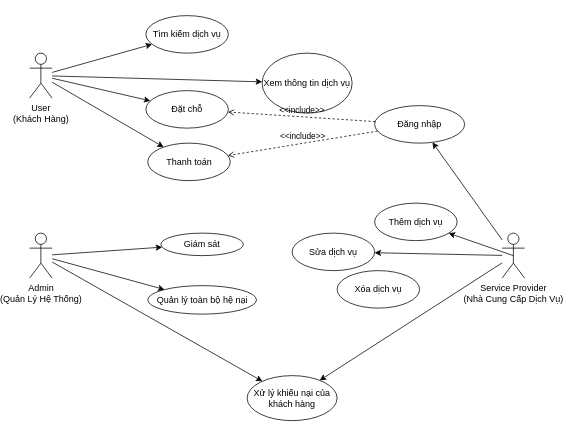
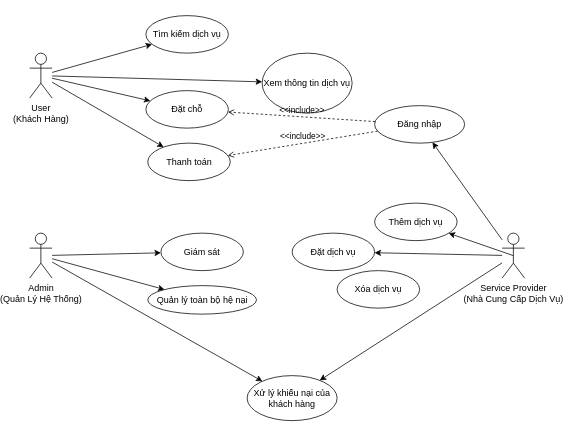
  <mxCell id="0" />
  <mxCell id="1" parent="0" />
  <mxCell id="2" value="Admin&lt;br&gt;(Quản Lý Hệ Thống)" style="shape=umlActor;verticalLabelPosition=bottom;verticalAlign=top;html=1;outlineConnect=0;" parent="1" vertex="1"><mxGeometry x="20" y="310" width="30" height="60" as="geometry" /></mxCell>
  <mxCell id="3" value="User&lt;br&gt;(Khách Hàng)" style="shape=umlActor;verticalLabelPosition=bottom;verticalAlign=top;html=1;outlineConnect=0;" parent="1" vertex="1"><mxGeometry x="20" y="70" width="30" height="60" as="geometry" /></mxCell>
  <mxCell id="4" value="Service Provider&lt;br&gt;(Nhà Cung Cấp Dịch Vụ)" style="shape=umlActor;verticalLabelPosition=bottom;verticalAlign=top;html=1;outlineConnect=0;" parent="1" vertex="1"><mxGeometry x="650" y="310" width="30" height="60" as="geometry" /></mxCell>
  <mxCell id="5" value="Tìm kiếm dịch vụ" style="ellipse;whiteSpace=wrap;html=1;" parent="1" vertex="1"><mxGeometry x="175" y="20" width="110" height="50" as="geometry" /></mxCell>
  <mxCell id="6" value="" style="endArrow=classic;html=1;rounded=0;" parent="1" source="3" target="5" edge="1"><mxGeometry width="50" height="50" relative="1" as="geometry"><mxPoint x="320" y="340" as="sourcePoint" /><mxPoint x="370" y="290" as="targetPoint" /></mxGeometry></mxCell>
  <mxCell id="7" value="" style="endArrow=classic;html=1;rounded=0;" parent="1" source="3" target="8" edge="1"><mxGeometry width="50" height="50" relative="1" as="geometry"><mxPoint x="70" y="187" as="sourcePoint" /><mxPoint x="390" y="380" as="targetPoint" /></mxGeometry></mxCell>
  <mxCell id="8" value="Xem thông tin dịch vụ" style="ellipse;whiteSpace=wrap;html=1;" parent="1" vertex="1"><mxGeometry x="330" y="70" width="120" height="80" as="geometry" /></mxCell>
  <mxCell id="9" value="" style="endArrow=classic;html=1;rounded=0;" parent="1" source="3" target="10" edge="1"><mxGeometry width="50" height="50" relative="1" as="geometry"><mxPoint x="70" y="287" as="sourcePoint" /><mxPoint x="390" y="480" as="targetPoint" /></mxGeometry></mxCell>
  <mxCell id="10" value="Đặt chỗ" style="ellipse;whiteSpace=wrap;html=1;" parent="1" vertex="1"><mxGeometry x="175" y="120" width="110" height="50" as="geometry" /></mxCell>
  <mxCell id="11" value="Thanh toán" style="ellipse;whiteSpace=wrap;html=1;" parent="1" vertex="1"><mxGeometry x="177.5" y="190" width="110" height="50" as="geometry" /></mxCell>
  <mxCell id="12" value="" style="endArrow=classic;html=1;rounded=0;" parent="1" source="3" target="11" edge="1"><mxGeometry width="50" height="50" relative="1" as="geometry"><mxPoint x="60" y="190.13" as="sourcePoint" /><mxPoint x="400" y="559.13" as="targetPoint" /></mxGeometry></mxCell>
  <mxCell id="13" value="Đăng nhập" style="ellipse;whiteSpace=wrap;html=1;" parent="1" vertex="1"><mxGeometry x="480" y="140" width="120" height="50" as="geometry" /></mxCell>
  <mxCell id="14" value="&amp;lt;&amp;lt;include&amp;gt;&amp;gt;" style="html=1;verticalAlign=bottom;labelBackgroundColor=none;endArrow=open;endFill=0;dashed=1;rounded=0;" parent="1" source="13" target="10" edge="1"><mxGeometry width="160" relative="1" as="geometry"><mxPoint x="260" y="320" as="sourcePoint" /><mxPoint x="420" y="320" as="targetPoint" /></mxGeometry></mxCell>
  <mxCell id="15" value="&amp;lt;&amp;lt;include&amp;gt;&amp;gt;" style="html=1;verticalAlign=bottom;labelBackgroundColor=none;endArrow=open;endFill=0;dashed=1;rounded=0;" parent="1" source="13" target="11" edge="1"><mxGeometry width="160" relative="1" as="geometry"><mxPoint x="466.64" y="322.19" as="sourcePoint" /><mxPoint x="294.64" y="310.19" as="targetPoint" /></mxGeometry></mxCell>
- <mxCell id="16" value="Giám sát" style="ellipse;whiteSpace=wrap;html=1;" parent="1" vertex="1"><mxGeometry x="195" y="310" width="110" height="30" as="geometry" /></mxCell>
+ <mxCell id="16" value="Giám sát" style="ellipse;whiteSpace=wrap;html=1;" parent="1" vertex="1"><mxGeometry x="195" y="310" width="110" height="50" as="geometry" /></mxCell>
  <mxCell id="17" value="" style="endArrow=classic;html=1;rounded=0;" parent="1" source="2" target="16" edge="1"><mxGeometry width="50" height="50" relative="1" as="geometry"><mxPoint x="70" y="386" as="sourcePoint" /><mxPoint x="390" y="580" as="targetPoint" /></mxGeometry></mxCell>
  <mxCell id="18" value="Quản lý toàn bộ hệ nại" style="ellipse;whiteSpace=wrap;html=1;" parent="1" vertex="1"><mxGeometry x="177.5" y="380" width="145" height="38" as="geometry" /></mxCell>
  <mxCell id="19" value="" style="endArrow=classic;html=1;rounded=0;" parent="1" source="2" target="18" edge="1"><mxGeometry width="50" height="50" relative="1" as="geometry"><mxPoint x="10" y="530" as="sourcePoint" /><mxPoint x="370" y="692" as="targetPoint" /></mxGeometry></mxCell>
  <mxCell id="20" value="Xử lý khiếu nại của khách hàng" style="ellipse;whiteSpace=wrap;html=1;" parent="1" vertex="1"><mxGeometry x="310" y="500" width="120" height="60" as="geometry" /></mxCell>
  <mxCell id="21" value="" style="endArrow=classic;html=1;rounded=0;" parent="1" source="2" target="20" edge="1"><mxGeometry width="50" height="50" relative="1" as="geometry"><mxPoint x="80" y="586" as="sourcePoint" /><mxPoint x="400" y="780" as="targetPoint" /></mxGeometry></mxCell>
  <mxCell id="22" value="Thêm dịch vụ" style="ellipse;whiteSpace=wrap;html=1;" parent="1" vertex="1"><mxGeometry x="480" y="270" width="110" height="50" as="geometry" /></mxCell>
  <mxCell id="23" value="" style="endArrow=classic;html=1;rounded=0;exitX=0.5;exitY=0.5;exitDx=0;exitDy=0;exitPerimeter=0;" parent="1" source="4" target="22" edge="1"><mxGeometry width="50" height="50" relative="1" as="geometry"><mxPoint x="370" y="422" as="sourcePoint" /><mxPoint x="690" y="616" as="targetPoint" /></mxGeometry></mxCell>
- <mxCell id="24" value="Sửa dịch vụ" style="ellipse;whiteSpace=wrap;html=1;" parent="1" vertex="1"><mxGeometry x="370" y="310" width="110" height="50" as="geometry" /></mxCell>
+ <mxCell id="24" value="Đặt dịch vụ" style="ellipse;whiteSpace=wrap;html=1;" parent="1" vertex="1"><mxGeometry x="370" y="310" width="110" height="50" as="geometry" /></mxCell>
  <mxCell id="25" value="" style="endArrow=classic;html=1;rounded=0;" parent="1" source="4" target="24" edge="1"><mxGeometry width="50" height="50" relative="1" as="geometry"><mxPoint x="375" y="490" as="sourcePoint" /><mxPoint x="695" y="684" as="targetPoint" /></mxGeometry></mxCell>
  <mxCell id="26" value="Xóa dịch vụ" style="ellipse;whiteSpace=wrap;html=1;" parent="1" vertex="1"><mxGeometry x="430" y="360" width="110" height="50" as="geometry" /></mxCell>
  <mxCell id="27" value="" style="endArrow=classic;html=1;rounded=0;" parent="1" source="4" target="13" edge="1"><mxGeometry width="50" height="50" relative="1" as="geometry"><mxPoint x="650" y="416" as="sourcePoint" /><mxPoint x="695" y="754" as="targetPoint" /></mxGeometry></mxCell>
  <mxCell id="28" value="" style="endArrow=classic;html=1;rounded=0;" parent="1" source="4" target="20" edge="1"><mxGeometry width="50" height="50" relative="1" as="geometry"><mxPoint x="245.13" y="359.84" as="sourcePoint" /><mxPoint x="535.13" y="517.84" as="targetPoint" /></mxGeometry></mxCell>
